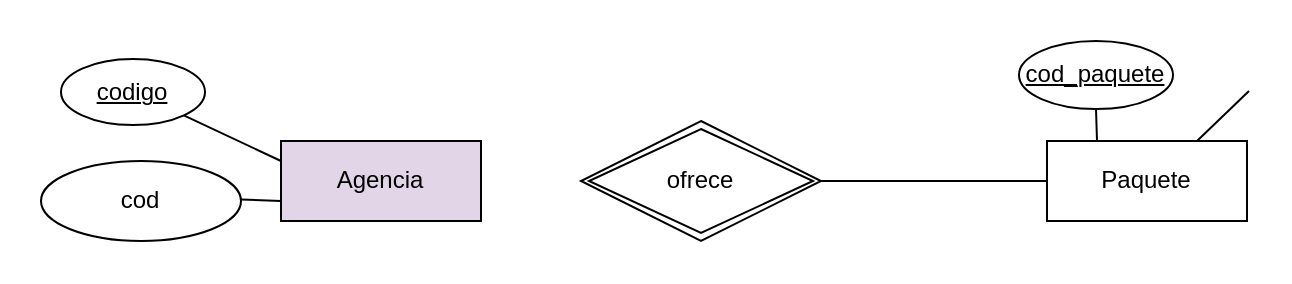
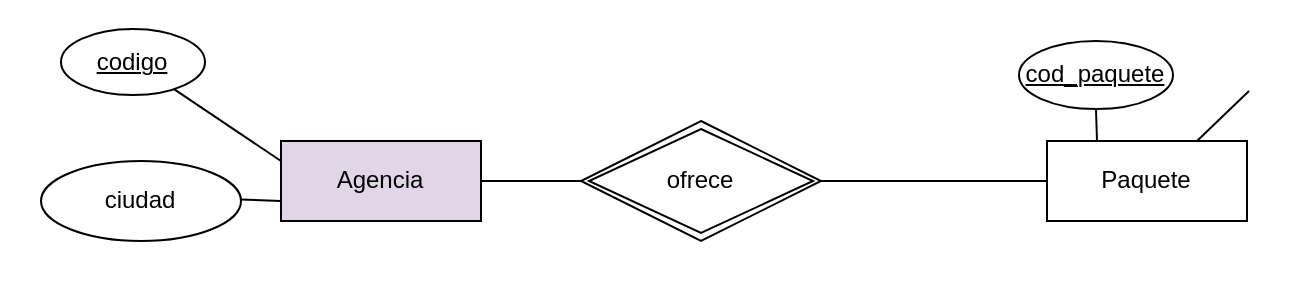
  <mxCell id="0" />
  <mxCell id="1" parent="0" />
  <mxCell id="2" value="Agencia" style="whiteSpace=wrap;html=1;align=center;fillColor=#e1d5e7;" vertex="1" parent="1"><mxGeometry x="140" y="70" width="100" height="40" as="geometry" /></mxCell>
  <mxCell id="3" value="" style="endArrow=none;html=1;rounded=0;fontSize=12;startSize=8;endSize=8;curved=1;exitX=0;exitY=0.75;exitDx=0;exitDy=0;" edge="1" parent="1" source="2" target="4"><mxGeometry relative="1" as="geometry"><mxPoint x="212" y="117" as="sourcePoint" /><mxPoint x="84" y="164" as="targetPoint" /></mxGeometry></mxCell>
- <mxCell id="4" value="cod" style="ellipse;whiteSpace=wrap;html=1;align=center;" vertex="1" parent="1"><mxGeometry x="20" y="80" width="100" height="40" as="geometry" /></mxCell>
+ <mxCell id="4" value="ciudad" style="ellipse;whiteSpace=wrap;html=1;align=center;" vertex="1" parent="1"><mxGeometry x="20" y="80" width="100" height="40" as="geometry" /></mxCell>
  <mxCell id="5" value="" style="endArrow=none;html=1;rounded=0;fontSize=12;startSize=8;endSize=8;curved=1;exitX=0;exitY=0.25;exitDx=0;exitDy=0;" edge="1" parent="1" source="2" target="6"><mxGeometry relative="1" as="geometry"><mxPoint x="207" y="117" as="sourcePoint" /><mxPoint x="80" y="42" as="targetPoint" /></mxGeometry></mxCell>
- <mxCell id="6" value="codigo" style="ellipse;whiteSpace=wrap;html=1;align=center;fontStyle=4;" vertex="1" parent="1"><mxGeometry x="30" y="29" width="72" height="33" as="geometry" /></mxCell>
+ <mxCell id="6" value="codigo" style="ellipse;whiteSpace=wrap;html=1;align=center;fontStyle=4;" vertex="1" parent="1"><mxGeometry x="30" y="14" width="72" height="33" as="geometry" /></mxCell>
+ <mxCell id="7" value="" style="endArrow=none;html=1;rounded=0;fontSize=12;startSize=8;endSize=8;curved=1;exitX=1;exitY=0.5;exitDx=0;exitDy=0;" edge="1" parent="1" source="2" target="8"><mxGeometry relative="1" as="geometry"><mxPoint x="203" y="117" as="sourcePoint" /><mxPoint x="270" y="90" as="targetPoint" /></mxGeometry></mxCell>
  <mxCell id="8" value="ofrece" style="shape=rhombus;double=1;perimeter=rhombusPerimeter;whiteSpace=wrap;html=1;align=center;" vertex="1" parent="1"><mxGeometry x="290" y="60" width="120" height="60" as="geometry" /></mxCell>
  <mxCell id="9" value="" style="endArrow=none;html=1;rounded=0;fontSize=12;startSize=8;endSize=8;curved=1;exitX=1;exitY=0.5;exitDx=0;exitDy=0;" edge="1" parent="1" target="10"><mxGeometry relative="1" as="geometry"><mxPoint x="410" y="90" as="sourcePoint" /><mxPoint x="485" y="90" as="targetPoint" /></mxGeometry></mxCell>
  <mxCell id="10" value="Paquete" style="whiteSpace=wrap;html=1;align=center;" vertex="1" parent="1"><mxGeometry x="523" y="70" width="100" height="40" as="geometry" /></mxCell>
  <mxCell id="11" value="" style="endArrow=none;html=1;rounded=0;fontSize=12;startSize=8;endSize=8;curved=1;exitX=0.25;exitY=0;exitDx=0;exitDy=0;" edge="1" parent="1" source="10" target="12"><mxGeometry relative="1" as="geometry"><mxPoint x="415" y="45" as="sourcePoint" /><mxPoint x="546" y="34" as="targetPoint" /></mxGeometry></mxCell>
  <mxCell id="12" value="cod_paquete" style="ellipse;whiteSpace=wrap;html=1;align=center;fontStyle=4" vertex="1" parent="1"><mxGeometry x="509" y="20" width="77" height="34" as="geometry" /></mxCell>
  <mxCell id="13" value="" style="endArrow=none;html=1;rounded=0;fontSize=12;startSize=8;endSize=8;curved=1;exitX=0.75;exitY=0;exitDx=0;exitDy=0;" edge="1" parent="1" source="10"><mxGeometry relative="1" as="geometry"><mxPoint x="492" y="45" as="sourcePoint" /><mxPoint x="624" y="45" as="targetPoint" /></mxGeometry></mxCell>
